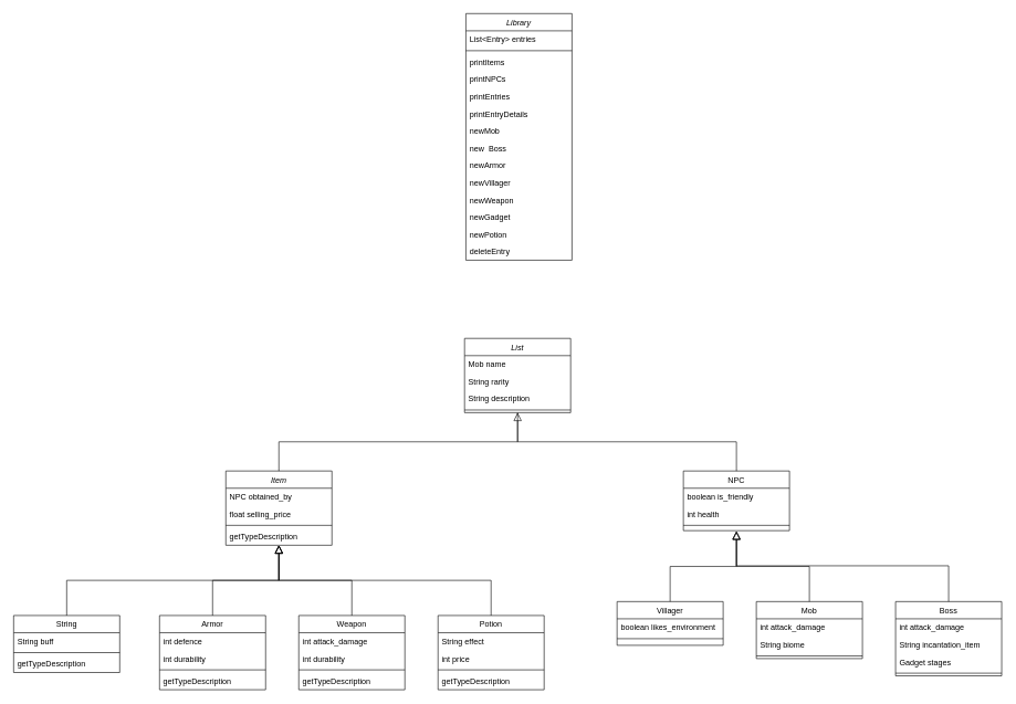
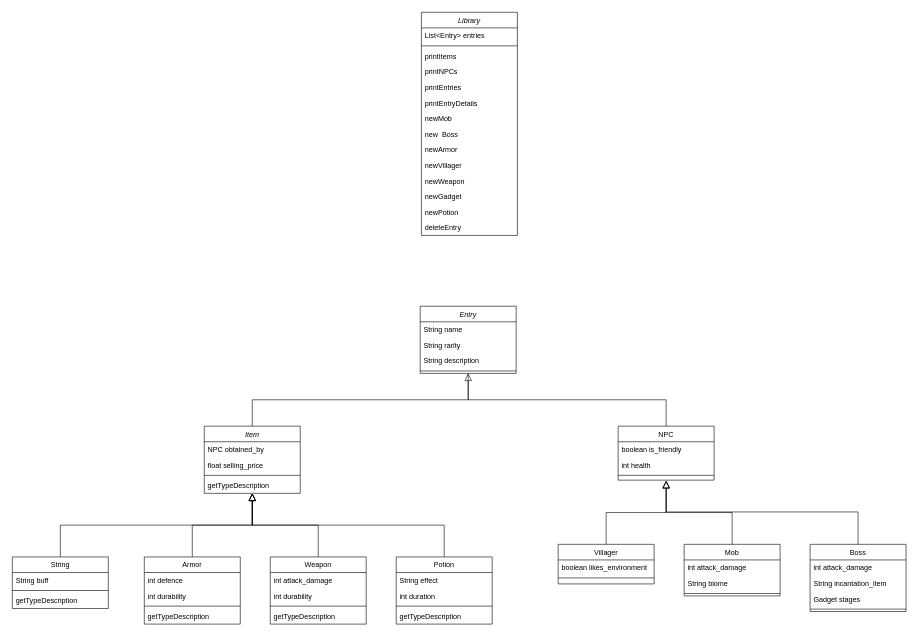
  <mxCell id="0" />
  <mxCell id="1" parent="0" />
  <mxCell id="2" value="Item" style="swimlane;fontStyle=2;align=center;verticalAlign=top;childLayout=stackLayout;horizontal=1;startSize=26;horizontalStack=0;resizeParent=1;resizeLast=0;collapsible=1;marginBottom=0;rounded=0;shadow=0;strokeWidth=1;" parent="1" vertex="1"><mxGeometry x="340" y="710" width="160" height="112" as="geometry"><mxRectangle x="230" y="140" width="160" height="26" as="alternateBounds" /></mxGeometry></mxCell>
  <mxCell id="3" value="NPC obtained_by" style="text;align=left;verticalAlign=top;spacingLeft=4;spacingRight=4;overflow=hidden;rotatable=0;points=[[0,0.5],[1,0.5]];portConstraint=eastwest;rounded=0;shadow=0;html=0;" parent="2" vertex="1"><mxGeometry y="26" width="160" height="26" as="geometry" /></mxCell>
  <mxCell id="4" value="float selling_price" style="text;align=left;verticalAlign=top;spacingLeft=4;spacingRight=4;overflow=hidden;rotatable=0;points=[[0,0.5],[1,0.5]];portConstraint=eastwest;rounded=0;shadow=0;html=0;" parent="2" vertex="1"><mxGeometry y="52" width="160" height="26" as="geometry" /></mxCell>
  <mxCell id="5" value="" style="line;html=1;strokeWidth=1;align=left;verticalAlign=middle;spacingTop=-1;spacingLeft=3;spacingRight=3;rotatable=0;labelPosition=right;points=[];portConstraint=eastwest;" parent="2" vertex="1"><mxGeometry y="78" width="160" height="8" as="geometry" /></mxCell>
  <mxCell id="6" value="getTypeDescription" style="text;align=left;verticalAlign=top;spacingLeft=4;spacingRight=4;overflow=hidden;rotatable=0;points=[[0,0.5],[1,0.5]];portConstraint=eastwest;rounded=0;shadow=0;html=0;" parent="2" vertex="1"><mxGeometry y="86" width="160" height="26" as="geometry" /></mxCell>
  <mxCell id="7" value="Armor" style="swimlane;fontStyle=0;align=center;verticalAlign=top;childLayout=stackLayout;horizontal=1;startSize=26;horizontalStack=0;resizeParent=1;resizeLast=0;collapsible=1;marginBottom=0;rounded=0;shadow=0;strokeWidth=1;" parent="1" vertex="1"><mxGeometry x="240" y="928" width="160" height="112" as="geometry"><mxRectangle x="120" y="360" width="160" height="26" as="alternateBounds" /></mxGeometry></mxCell>
  <mxCell id="8" value="int defence" style="text;align=left;verticalAlign=top;spacingLeft=4;spacingRight=4;overflow=hidden;rotatable=0;points=[[0,0.5],[1,0.5]];portConstraint=eastwest;" parent="7" vertex="1"><mxGeometry y="26" width="160" height="26" as="geometry" /></mxCell>
  <mxCell id="9" value="int durability" style="text;align=left;verticalAlign=top;spacingLeft=4;spacingRight=4;overflow=hidden;rotatable=0;points=[[0,0.5],[1,0.5]];portConstraint=eastwest;rounded=0;shadow=0;html=0;" parent="7" vertex="1"><mxGeometry y="52" width="160" height="26" as="geometry" /></mxCell>
  <mxCell id="10" value="" style="line;html=1;strokeWidth=1;align=left;verticalAlign=middle;spacingTop=-1;spacingLeft=3;spacingRight=3;rotatable=0;labelPosition=right;points=[];portConstraint=eastwest;" parent="7" vertex="1"><mxGeometry y="78" width="160" height="8" as="geometry" /></mxCell>
  <mxCell id="11" value="getTypeDescription" style="text;align=left;verticalAlign=top;spacingLeft=4;spacingRight=4;overflow=hidden;rotatable=0;points=[[0,0.5],[1,0.5]];portConstraint=eastwest;rounded=0;shadow=0;html=0;" parent="7" vertex="1"><mxGeometry y="86" width="160" height="26" as="geometry" /></mxCell>
  <mxCell id="12" value="" style="endArrow=block;endSize=10;endFill=0;shadow=0;strokeWidth=1;rounded=0;edgeStyle=elbowEdgeStyle;elbow=vertical;" parent="1" source="7" edge="1"><mxGeometry width="160" relative="1" as="geometry"><mxPoint x="320" y="845" as="sourcePoint" /><mxPoint x="420" y="822" as="targetPoint" /></mxGeometry></mxCell>
  <mxCell id="13" value="Weapon" style="swimlane;fontStyle=0;align=center;verticalAlign=top;childLayout=stackLayout;horizontal=1;startSize=26;horizontalStack=0;resizeParent=1;resizeLast=0;collapsible=1;marginBottom=0;rounded=0;shadow=0;strokeWidth=1;" parent="1" vertex="1"><mxGeometry x="450" y="928" width="160" height="112" as="geometry"><mxRectangle x="340" y="380" width="170" height="26" as="alternateBounds" /></mxGeometry></mxCell>
  <mxCell id="14" value="int attack_damage" style="text;align=left;verticalAlign=top;spacingLeft=4;spacingRight=4;overflow=hidden;rotatable=0;points=[[0,0.5],[1,0.5]];portConstraint=eastwest;" parent="13" vertex="1"><mxGeometry y="26" width="160" height="26" as="geometry" /></mxCell>
  <mxCell id="15" value="int durability" style="text;align=left;verticalAlign=top;spacingLeft=4;spacingRight=4;overflow=hidden;rotatable=0;points=[[0,0.5],[1,0.5]];portConstraint=eastwest;" parent="13" vertex="1"><mxGeometry y="52" width="160" height="26" as="geometry" /></mxCell>
  <mxCell id="16" value="" style="line;html=1;strokeWidth=1;align=left;verticalAlign=middle;spacingTop=-1;spacingLeft=3;spacingRight=3;rotatable=0;labelPosition=right;points=[];portConstraint=eastwest;" parent="13" vertex="1"><mxGeometry y="78" width="160" height="8" as="geometry" /></mxCell>
  <mxCell id="17" value="getTypeDescription" style="text;align=left;verticalAlign=top;spacingLeft=4;spacingRight=4;overflow=hidden;rotatable=0;points=[[0,0.5],[1,0.5]];portConstraint=eastwest;rounded=0;shadow=0;html=0;" parent="13" vertex="1"><mxGeometry y="86" width="160" height="26" as="geometry" /></mxCell>
  <mxCell id="18" value="" style="endArrow=block;endSize=10;endFill=0;shadow=0;strokeWidth=1;rounded=0;edgeStyle=elbowEdgeStyle;elbow=vertical;" parent="1" source="13" edge="1"><mxGeometry width="160" relative="1" as="geometry"><mxPoint x="330" y="1015" as="sourcePoint" /><mxPoint x="420" y="822" as="targetPoint" /></mxGeometry></mxCell>
  <mxCell id="19" value="NPC" style="swimlane;fontStyle=0;align=center;verticalAlign=top;childLayout=stackLayout;horizontal=1;startSize=26;horizontalStack=0;resizeParent=1;resizeLast=0;collapsible=1;marginBottom=0;rounded=0;shadow=0;strokeWidth=1;" parent="1" vertex="1"><mxGeometry x="1030" y="710" width="160" height="90" as="geometry"><mxRectangle x="550" y="140" width="160" height="26" as="alternateBounds" /></mxGeometry></mxCell>
  <mxCell id="20" value="boolean is_friendly" style="text;align=left;verticalAlign=top;spacingLeft=4;spacingRight=4;overflow=hidden;rotatable=0;points=[[0,0.5],[1,0.5]];portConstraint=eastwest;rounded=0;shadow=0;html=0;" parent="19" vertex="1"><mxGeometry y="26" width="160" height="26" as="geometry" /></mxCell>
  <mxCell id="21" value="int health" style="text;align=left;verticalAlign=top;spacingLeft=4;spacingRight=4;overflow=hidden;rotatable=0;points=[[0,0.5],[1,0.5]];portConstraint=eastwest;rounded=0;shadow=0;html=0;" parent="19" vertex="1"><mxGeometry y="52" width="160" height="26" as="geometry" /></mxCell>
  <mxCell id="22" value="" style="line;html=1;strokeWidth=1;align=left;verticalAlign=middle;spacingTop=-1;spacingLeft=3;spacingRight=3;rotatable=0;labelPosition=right;points=[];portConstraint=eastwest;" parent="19" vertex="1"><mxGeometry y="78" width="160" height="8" as="geometry" /></mxCell>
  <mxCell id="23" value="Potion" style="swimlane;fontStyle=0;align=center;verticalAlign=top;childLayout=stackLayout;horizontal=1;startSize=26;horizontalStack=0;resizeParent=1;resizeLast=0;collapsible=1;marginBottom=0;rounded=0;shadow=0;strokeWidth=1;" parent="1" vertex="1"><mxGeometry x="660" y="928" width="160" height="112" as="geometry"><mxRectangle x="340" y="380" width="170" height="26" as="alternateBounds" /></mxGeometry></mxCell>
  <mxCell id="24" value="String effect" style="text;align=left;verticalAlign=top;spacingLeft=4;spacingRight=4;overflow=hidden;rotatable=0;points=[[0,0.5],[1,0.5]];portConstraint=eastwest;" parent="23" vertex="1"><mxGeometry y="26" width="160" height="26" as="geometry" /></mxCell>
- <mxCell id="25" value="int price" style="text;align=left;verticalAlign=top;spacingLeft=4;spacingRight=4;overflow=hidden;rotatable=0;points=[[0,0.5],[1,0.5]];portConstraint=eastwest;" parent="23" vertex="1"><mxGeometry y="52" width="160" height="26" as="geometry" /></mxCell>
+ <mxCell id="25" value="int duration" style="text;align=left;verticalAlign=top;spacingLeft=4;spacingRight=4;overflow=hidden;rotatable=0;points=[[0,0.5],[1,0.5]];portConstraint=eastwest;" parent="23" vertex="1"><mxGeometry y="52" width="160" height="26" as="geometry" /></mxCell>
  <mxCell id="26" value="" style="line;html=1;strokeWidth=1;align=left;verticalAlign=middle;spacingTop=-1;spacingLeft=3;spacingRight=3;rotatable=0;labelPosition=right;points=[];portConstraint=eastwest;" parent="23" vertex="1"><mxGeometry y="78" width="160" height="8" as="geometry" /></mxCell>
  <mxCell id="27" value="getTypeDescription" style="text;align=left;verticalAlign=top;spacingLeft=4;spacingRight=4;overflow=hidden;rotatable=0;points=[[0,0.5],[1,0.5]];portConstraint=eastwest;rounded=0;shadow=0;html=0;" parent="23" vertex="1"><mxGeometry y="86" width="160" height="26" as="geometry" /></mxCell>
  <mxCell id="28" value="String" style="swimlane;fontStyle=0;align=center;verticalAlign=top;childLayout=stackLayout;horizontal=1;startSize=26;horizontalStack=0;resizeParent=1;resizeLast=0;collapsible=1;marginBottom=0;rounded=0;shadow=0;strokeWidth=1;" parent="1" vertex="1"><mxGeometry x="20" y="928" width="160" height="86" as="geometry"><mxRectangle x="340" y="380" width="170" height="26" as="alternateBounds" /></mxGeometry></mxCell>
  <mxCell id="29" value="String buff" style="text;align=left;verticalAlign=top;spacingLeft=4;spacingRight=4;overflow=hidden;rotatable=0;points=[[0,0.5],[1,0.5]];portConstraint=eastwest;" parent="28" vertex="1"><mxGeometry y="26" width="160" height="26" as="geometry" /></mxCell>
  <mxCell id="30" value="" style="line;html=1;strokeWidth=1;align=left;verticalAlign=middle;spacingTop=-1;spacingLeft=3;spacingRight=3;rotatable=0;labelPosition=right;points=[];portConstraint=eastwest;" parent="28" vertex="1"><mxGeometry y="52" width="160" height="8" as="geometry" /></mxCell>
  <mxCell id="31" value="getTypeDescription" style="text;align=left;verticalAlign=top;spacingLeft=4;spacingRight=4;overflow=hidden;rotatable=0;points=[[0,0.5],[1,0.5]];portConstraint=eastwest;rounded=0;shadow=0;html=0;" parent="28" vertex="1"><mxGeometry y="60" width="160" height="26" as="geometry" /></mxCell>
  <mxCell id="32" value="" style="endArrow=block;endSize=10;endFill=0;shadow=0;strokeWidth=1;rounded=0;edgeStyle=elbowEdgeStyle;elbow=vertical;exitX=0.5;exitY=0;exitDx=0;exitDy=0;" parent="1" source="28" edge="1"><mxGeometry width="160" relative="1" as="geometry"><mxPoint x="330" y="938" as="sourcePoint" /><mxPoint x="420" y="822" as="targetPoint" /></mxGeometry></mxCell>
  <mxCell id="33" value="" style="endArrow=block;endSize=10;endFill=0;shadow=0;strokeWidth=1;rounded=0;edgeStyle=elbowEdgeStyle;elbow=vertical;exitX=0.5;exitY=0;exitDx=0;exitDy=0;entryX=0.501;entryY=1.01;entryDx=0;entryDy=0;entryPerimeter=0;" parent="1" source="23" edge="1"><mxGeometry width="160" relative="1" as="geometry"><mxPoint x="540" y="936" as="sourcePoint" /><mxPoint x="420.16" y="822.26" as="targetPoint" /></mxGeometry></mxCell>
  <mxCell id="34" value="Villager" style="swimlane;fontStyle=0;align=center;verticalAlign=top;childLayout=stackLayout;horizontal=1;startSize=26;horizontalStack=0;resizeParent=1;resizeLast=0;collapsible=1;marginBottom=0;rounded=0;shadow=0;strokeWidth=1;" parent="1" vertex="1"><mxGeometry x="930" y="907" width="160" height="66" as="geometry"><mxRectangle x="120" y="360" width="160" height="26" as="alternateBounds" /></mxGeometry></mxCell>
  <mxCell id="35" value="boolean likes_environment" style="text;align=left;verticalAlign=top;spacingLeft=4;spacingRight=4;overflow=hidden;rotatable=0;points=[[0,0.5],[1,0.5]];portConstraint=eastwest;rounded=0;shadow=0;html=0;" parent="34" vertex="1"><mxGeometry y="26" width="160" height="26" as="geometry" /></mxCell>
  <mxCell id="36" value="" style="line;html=1;strokeWidth=1;align=left;verticalAlign=middle;spacingTop=-1;spacingLeft=3;spacingRight=3;rotatable=0;labelPosition=right;points=[];portConstraint=eastwest;" parent="34" vertex="1"><mxGeometry y="52" width="160" height="8" as="geometry" /></mxCell>
  <mxCell id="37" value="" style="endArrow=block;endSize=10;endFill=0;shadow=0;strokeWidth=1;rounded=0;edgeStyle=elbowEdgeStyle;elbow=vertical;" parent="1" source="34" edge="1"><mxGeometry width="160" relative="1" as="geometry"><mxPoint x="1010" y="750" as="sourcePoint" /><mxPoint x="1110" y="801" as="targetPoint" /></mxGeometry></mxCell>
  <mxCell id="38" value="Mob" style="swimlane;fontStyle=0;align=center;verticalAlign=top;childLayout=stackLayout;horizontal=1;startSize=26;horizontalStack=0;resizeParent=1;resizeLast=0;collapsible=1;marginBottom=0;rounded=0;shadow=0;strokeWidth=1;" parent="1" vertex="1"><mxGeometry x="1140" y="907" width="160" height="86" as="geometry"><mxRectangle x="340" y="380" width="170" height="26" as="alternateBounds" /></mxGeometry></mxCell>
  <mxCell id="39" value="int attack_damage" style="text;align=left;verticalAlign=top;spacingLeft=4;spacingRight=4;overflow=hidden;rotatable=0;points=[[0,0.5],[1,0.5]];portConstraint=eastwest;" parent="38" vertex="1"><mxGeometry y="26" width="160" height="26" as="geometry" /></mxCell>
  <mxCell id="40" value="String biome" style="text;align=left;verticalAlign=top;spacingLeft=4;spacingRight=4;overflow=hidden;rotatable=0;points=[[0,0.5],[1,0.5]];portConstraint=eastwest;" parent="38" vertex="1"><mxGeometry y="52" width="160" height="26" as="geometry" /></mxCell>
  <mxCell id="41" value="" style="line;html=1;strokeWidth=1;align=left;verticalAlign=middle;spacingTop=-1;spacingLeft=3;spacingRight=3;rotatable=0;labelPosition=right;points=[];portConstraint=eastwest;" parent="38" vertex="1"><mxGeometry y="78" width="160" height="8" as="geometry" /></mxCell>
  <mxCell id="42" value="" style="endArrow=block;endSize=10;endFill=0;shadow=0;strokeWidth=1;rounded=0;edgeStyle=elbowEdgeStyle;elbow=vertical;" parent="1" source="38" edge="1"><mxGeometry width="160" relative="1" as="geometry"><mxPoint x="1020" y="920" as="sourcePoint" /><mxPoint x="1110" y="801" as="targetPoint" /></mxGeometry></mxCell>
  <mxCell id="43" value="Boss" style="swimlane;fontStyle=0;align=center;verticalAlign=top;childLayout=stackLayout;horizontal=1;startSize=26;horizontalStack=0;resizeParent=1;resizeLast=0;collapsible=1;marginBottom=0;rounded=0;shadow=0;strokeWidth=1;" parent="1" vertex="1"><mxGeometry x="1350" y="907" width="160" height="112" as="geometry"><mxRectangle x="340" y="380" width="170" height="26" as="alternateBounds" /></mxGeometry></mxCell>
  <mxCell id="44" value="int attack_damage" style="text;align=left;verticalAlign=top;spacingLeft=4;spacingRight=4;overflow=hidden;rotatable=0;points=[[0,0.5],[1,0.5]];portConstraint=eastwest;" parent="43" vertex="1"><mxGeometry y="26" width="160" height="26" as="geometry" /></mxCell>
  <mxCell id="45" value="String incantation_item" style="text;align=left;verticalAlign=top;spacingLeft=4;spacingRight=4;overflow=hidden;rotatable=0;points=[[0,0.5],[1,0.5]];portConstraint=eastwest;" parent="43" vertex="1"><mxGeometry y="52" width="160" height="26" as="geometry" /></mxCell>
  <mxCell id="46" value="Gadget stages" style="text;align=left;verticalAlign=top;spacingLeft=4;spacingRight=4;overflow=hidden;rotatable=0;points=[[0,0.5],[1,0.5]];portConstraint=eastwest;" parent="43" vertex="1"><mxGeometry y="78" width="160" height="26" as="geometry" /></mxCell>
  <mxCell id="47" value="" style="line;html=1;strokeWidth=1;align=left;verticalAlign=middle;spacingTop=-1;spacingLeft=3;spacingRight=3;rotatable=0;labelPosition=right;points=[];portConstraint=eastwest;" parent="43" vertex="1"><mxGeometry y="104" width="160" height="8" as="geometry" /></mxCell>
  <mxCell id="48" value="" style="endArrow=block;endSize=10;endFill=0;shadow=0;strokeWidth=1;rounded=0;edgeStyle=elbowEdgeStyle;elbow=vertical;exitX=0.5;exitY=0;exitDx=0;exitDy=0;entryX=0.501;entryY=1.01;entryDx=0;entryDy=0;entryPerimeter=0;" parent="1" source="43" edge="1"><mxGeometry width="160" relative="1" as="geometry"><mxPoint x="1230" y="915" as="sourcePoint" /><mxPoint x="1110.16" y="801.26" as="targetPoint" /><Array as="points"><mxPoint x="1345" y="853" /></Array></mxGeometry></mxCell>
  <mxCell id="49" value="Library" style="swimlane;fontStyle=2;align=center;verticalAlign=top;childLayout=stackLayout;horizontal=1;startSize=26;horizontalStack=0;resizeParent=1;resizeLast=0;collapsible=1;marginBottom=0;rounded=0;shadow=0;strokeWidth=1;" parent="1" vertex="1"><mxGeometry x="702" y="20" width="160" height="372" as="geometry"><mxRectangle x="230" y="140" width="160" height="26" as="alternateBounds" /></mxGeometry></mxCell>
  <mxCell id="50" value="List&lt;Entry&gt; entries" style="text;align=left;verticalAlign=top;spacingLeft=4;spacingRight=4;overflow=hidden;rotatable=0;points=[[0,0.5],[1,0.5]];portConstraint=eastwest;rounded=0;shadow=0;html=0;" vertex="1" parent="49"><mxGeometry y="26" width="160" height="26" as="geometry" /></mxCell>
  <mxCell id="51" value="" style="line;html=1;strokeWidth=1;align=left;verticalAlign=middle;spacingTop=-1;spacingLeft=3;spacingRight=3;rotatable=0;labelPosition=right;points=[];portConstraint=eastwest;" parent="49" vertex="1"><mxGeometry y="52" width="160" height="8" as="geometry" /></mxCell>
  <mxCell id="52" value="printItems" style="text;align=left;verticalAlign=top;spacingLeft=4;spacingRight=4;overflow=hidden;rotatable=0;points=[[0,0.5],[1,0.5]];portConstraint=eastwest;rounded=0;shadow=0;html=0;" parent="49" vertex="1"><mxGeometry y="60" width="160" height="26" as="geometry" /></mxCell>
  <mxCell id="53" value="printNPCs" style="text;align=left;verticalAlign=top;spacingLeft=4;spacingRight=4;overflow=hidden;rotatable=0;points=[[0,0.5],[1,0.5]];portConstraint=eastwest;rounded=0;shadow=0;html=0;" parent="49" vertex="1"><mxGeometry y="86" width="160" height="26" as="geometry" /></mxCell>
  <mxCell id="54" value="printEntries" style="text;align=left;verticalAlign=top;spacingLeft=4;spacingRight=4;overflow=hidden;rotatable=0;points=[[0,0.5],[1,0.5]];portConstraint=eastwest;rounded=0;shadow=0;html=0;" vertex="1" parent="49"><mxGeometry y="112" width="160" height="26" as="geometry" /></mxCell>
  <mxCell id="55" value="printEntryDetails" style="text;align=left;verticalAlign=top;spacingLeft=4;spacingRight=4;overflow=hidden;rotatable=0;points=[[0,0.5],[1,0.5]];portConstraint=eastwest;rounded=0;shadow=0;html=0;" parent="49" vertex="1"><mxGeometry y="138" width="160" height="26" as="geometry" /></mxCell>
  <mxCell id="56" value="newMob" style="text;align=left;verticalAlign=top;spacingLeft=4;spacingRight=4;overflow=hidden;rotatable=0;points=[[0,0.5],[1,0.5]];portConstraint=eastwest;rounded=0;shadow=0;html=0;" vertex="1" parent="49"><mxGeometry y="164" width="160" height="26" as="geometry" /></mxCell>
  <mxCell id="57" value="new  Boss" style="text;align=left;verticalAlign=top;spacingLeft=4;spacingRight=4;overflow=hidden;rotatable=0;points=[[0,0.5],[1,0.5]];portConstraint=eastwest;rounded=0;shadow=0;html=0;" vertex="1" parent="49"><mxGeometry y="190" width="160" height="26" as="geometry" /></mxCell>
  <mxCell id="58" value="newArmor" style="text;align=left;verticalAlign=top;spacingLeft=4;spacingRight=4;overflow=hidden;rotatable=0;points=[[0,0.5],[1,0.5]];portConstraint=eastwest;rounded=0;shadow=0;html=0;" vertex="1" parent="49"><mxGeometry y="216" width="160" height="26" as="geometry" /></mxCell>
  <mxCell id="59" value="newVillager" style="text;align=left;verticalAlign=top;spacingLeft=4;spacingRight=4;overflow=hidden;rotatable=0;points=[[0,0.5],[1,0.5]];portConstraint=eastwest;rounded=0;shadow=0;html=0;" parent="49" vertex="1"><mxGeometry y="242" width="160" height="26" as="geometry" /></mxCell>
  <mxCell id="60" value="newWeapon" style="text;align=left;verticalAlign=top;spacingLeft=4;spacingRight=4;overflow=hidden;rotatable=0;points=[[0,0.5],[1,0.5]];portConstraint=eastwest;rounded=0;shadow=0;html=0;" parent="49" vertex="1"><mxGeometry y="268" width="160" height="26" as="geometry" /></mxCell>
  <mxCell id="61" value="newGadget" style="text;align=left;verticalAlign=top;spacingLeft=4;spacingRight=4;overflow=hidden;rotatable=0;points=[[0,0.5],[1,0.5]];portConstraint=eastwest;rounded=0;shadow=0;html=0;" vertex="1" parent="49"><mxGeometry y="294" width="160" height="26" as="geometry" /></mxCell>
  <mxCell id="62" value="newPotion" style="text;align=left;verticalAlign=top;spacingLeft=4;spacingRight=4;overflow=hidden;rotatable=0;points=[[0,0.5],[1,0.5]];portConstraint=eastwest;rounded=0;shadow=0;html=0;" vertex="1" parent="49"><mxGeometry y="320" width="160" height="26" as="geometry" /></mxCell>
  <mxCell id="63" value="deleteEntry" style="text;align=left;verticalAlign=top;spacingLeft=4;spacingRight=4;overflow=hidden;rotatable=0;points=[[0,0.5],[1,0.5]];portConstraint=eastwest;rounded=0;shadow=0;html=0;" vertex="1" parent="49"><mxGeometry y="346" width="160" height="26" as="geometry" /></mxCell>
- <mxCell id="64" value="List" style="swimlane;fontStyle=2;align=center;verticalAlign=top;childLayout=stackLayout;horizontal=1;startSize=26;horizontalStack=0;resizeParent=1;resizeLast=0;collapsible=1;marginBottom=0;rounded=0;shadow=0;strokeWidth=1;" parent="1" vertex="1"><mxGeometry x="700" y="510" width="160" height="112" as="geometry"><mxRectangle x="230" y="140" width="160" height="26" as="alternateBounds" /></mxGeometry></mxCell>
- <mxCell id="65" value="Mob name" style="text;align=left;verticalAlign=top;spacingLeft=4;spacingRight=4;overflow=hidden;rotatable=0;points=[[0,0.5],[1,0.5]];portConstraint=eastwest;" parent="64" vertex="1"><mxGeometry y="26" width="160" height="26" as="geometry" /></mxCell>
+ <mxCell id="64" value="Entry" style="swimlane;fontStyle=2;align=center;verticalAlign=top;childLayout=stackLayout;horizontal=1;startSize=26;horizontalStack=0;resizeParent=1;resizeLast=0;collapsible=1;marginBottom=0;rounded=0;shadow=0;strokeWidth=1;" parent="1" vertex="1"><mxGeometry x="700" y="510" width="160" height="112" as="geometry"><mxRectangle x="230" y="140" width="160" height="26" as="alternateBounds" /></mxGeometry></mxCell>
+ <mxCell id="65" value="String name" style="text;align=left;verticalAlign=top;spacingLeft=4;spacingRight=4;overflow=hidden;rotatable=0;points=[[0,0.5],[1,0.5]];portConstraint=eastwest;" parent="64" vertex="1"><mxGeometry y="26" width="160" height="26" as="geometry" /></mxCell>
  <mxCell id="66" value="String rarity" style="text;align=left;verticalAlign=top;spacingLeft=4;spacingRight=4;overflow=hidden;rotatable=0;points=[[0,0.5],[1,0.5]];portConstraint=eastwest;rounded=0;shadow=0;html=0;" parent="64" vertex="1"><mxGeometry y="52" width="160" height="26" as="geometry" /></mxCell>
  <mxCell id="67" value="String description" style="text;align=left;verticalAlign=top;spacingLeft=4;spacingRight=4;overflow=hidden;rotatable=0;points=[[0,0.5],[1,0.5]];portConstraint=eastwest;rounded=0;shadow=0;html=0;" parent="64" vertex="1"><mxGeometry y="78" width="160" height="26" as="geometry" /></mxCell>
  <mxCell id="68" value="" style="line;html=1;strokeWidth=1;align=left;verticalAlign=middle;spacingTop=-1;spacingLeft=3;spacingRight=3;rotatable=0;labelPosition=right;points=[];portConstraint=eastwest;" parent="64" vertex="1"><mxGeometry y="104" width="160" height="8" as="geometry" /></mxCell>
  <mxCell id="69" value="" style="endArrow=none;endSize=10;endFill=0;shadow=0;strokeWidth=1;rounded=0;edgeStyle=elbowEdgeStyle;elbow=vertical;exitX=0.5;exitY=0;exitDx=0;exitDy=0;entryX=0.5;entryY=1;entryDx=0;entryDy=0;" parent="1" source="2" target="64" edge="1"><mxGeometry width="160" relative="1" as="geometry"><mxPoint x="750" y="990" as="sourcePoint" /><mxPoint x="430.16" y="884.26" as="targetPoint" /></mxGeometry></mxCell>
  <mxCell id="70" value="" style="endArrow=block;endSize=10;endFill=0;shadow=0;strokeWidth=1;rounded=0;edgeStyle=elbowEdgeStyle;elbow=vertical;exitX=0.5;exitY=0;exitDx=0;exitDy=0;entryX=0.5;entryY=1;entryDx=0;entryDy=0;" parent="1" source="19" target="64" edge="1"><mxGeometry width="160" relative="1" as="geometry"><mxPoint x="430" y="720" as="sourcePoint" /><mxPoint x="780" y="630" as="targetPoint" /></mxGeometry></mxCell>
